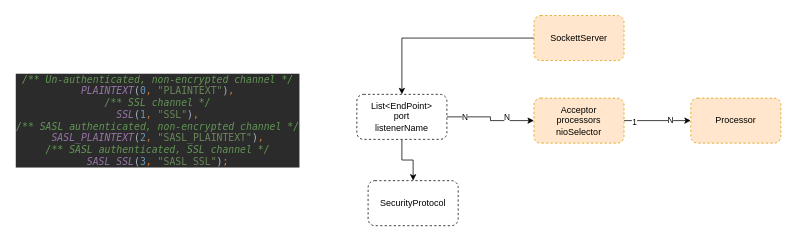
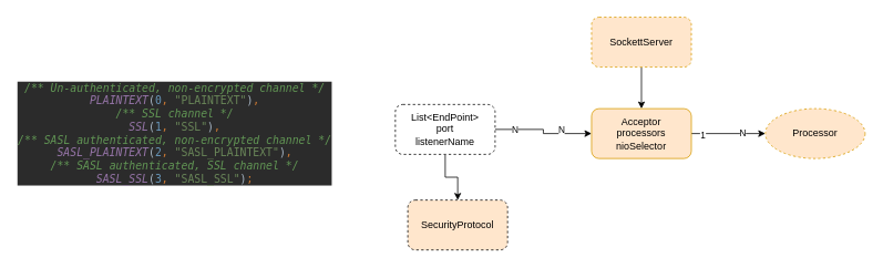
  <mxCell id="0" />
  <mxCell id="1" parent="0" />
- <mxCell id="2" value="" style="edgeStyle=orthogonalEdgeStyle;rounded=0;orthogonalLoop=1;jettySize=auto;html=1;" edge="1" parent="1" source="3" target="14"><mxGeometry relative="1" as="geometry" /></mxCell>
+ <mxCell id="2" value="" style="edgeStyle=orthogonalEdgeStyle;rounded=0;orthogonalLoop=1;jettySize=auto;html=1;" edge="1" parent="1" source="3" target="7"><mxGeometry relative="1" as="geometry" /></mxCell>
  <mxCell id="3" value="SockettServer" style="rounded=1;whiteSpace=wrap;html=1;shadow=0;glass=0;dashed=1;sketch=0;fillColor=#ffe6cc;strokeColor=#d79b00;" vertex="1" parent="1"><mxGeometry x="711" y="20" width="120" height="60" as="geometry" /></mxCell>
  <mxCell id="4" value="" style="edgeStyle=orthogonalEdgeStyle;rounded=0;orthogonalLoop=1;jettySize=auto;html=1;" edge="1" parent="1" source="7" target="8"><mxGeometry relative="1" as="geometry" /></mxCell>
  <mxCell id="5" value="N" style="edgeLabel;html=1;align=center;verticalAlign=middle;resizable=0;points=[];" vertex="1" connectable="0" parent="4"><mxGeometry x="0.378" y="1" relative="1" as="geometry"><mxPoint as="offset" /></mxGeometry></mxCell>
  <mxCell id="6" value="1" style="edgeLabel;html=1;align=center;verticalAlign=middle;resizable=0;points=[];" vertex="1" connectable="0" parent="4"><mxGeometry x="-0.711" y="-1" relative="1" as="geometry"><mxPoint as="offset" /></mxGeometry></mxCell>
- <mxCell id="7" value="Acceptor&lt;br&gt;processors&lt;br&gt;nioSelector" style="rounded=1;whiteSpace=wrap;html=1;shadow=0;glass=0;dashed=1;sketch=0;fillColor=#ffe6cc;strokeColor=#d79b00;" vertex="1" parent="1"><mxGeometry x="711" y="130" width="120" height="60" as="geometry" /></mxCell>
- <mxCell id="8" value="Processor" style="rounded=1;whiteSpace=wrap;html=1;shadow=0;glass=0;dashed=1;sketch=0;fillColor=#ffe6cc;strokeColor=#d79b00;" vertex="1" parent="1"><mxGeometry x="920" y="130" width="120" height="60" as="geometry" /></mxCell>
+ <mxCell id="7" value="Acceptor&lt;br&gt;processors&lt;br&gt;nioSelector" style="rounded=1;whiteSpace=wrap;html=1;shadow=0;glass=0;dashed=0;sketch=0;fillColor=#ffe6cc;strokeColor=#d79b00;" vertex="1" parent="1"><mxGeometry x="711" y="130" width="120" height="60" as="geometry" /></mxCell>
+ <mxCell id="8" value="Processor" style="ellipse;whiteSpace=wrap;html=1;shadow=0;glass=0;dashed=1;sketch=0;fillColor=#ffe6cc;strokeColor=#d79b00;" vertex="1" parent="1"><mxGeometry x="920" y="130" width="120" height="60" as="geometry" /></mxCell>
  <mxCell id="9" value="&lt;pre style=&quot;background-color: rgb(43 , 43 , 43) ; color: rgb(169 , 183 , 198) ; font-family: &amp;#34;jetbrains mono&amp;#34; , monospace ; font-size: 9.8pt&quot;&gt;&lt;span style=&quot;color: rgb(98 , 151 , 85) ; font-style: italic&quot;&gt;/** Un-authenticated, non-encrypted channel */&lt;br&gt;&lt;/span&gt;&lt;span style=&quot;color: rgb(152 , 118 , 170) ; font-style: italic&quot;&gt;PLAINTEXT&lt;/span&gt;(&lt;span style=&quot;color: rgb(104 , 151 , 187)&quot;&gt;0&lt;/span&gt;&lt;span style=&quot;color: rgb(204 , 120 , 50)&quot;&gt;, &lt;/span&gt;&lt;span style=&quot;color: rgb(106 , 135 , 89)&quot;&gt;&quot;PLAINTEXT&quot;&lt;/span&gt;)&lt;span style=&quot;color: rgb(204 , 120 , 50)&quot;&gt;,&lt;br&gt;&lt;/span&gt;&lt;span style=&quot;color: rgb(98 , 151 , 85) ; font-style: italic&quot;&gt;/** SSL channel */&lt;br&gt;&lt;/span&gt;&lt;span style=&quot;color: rgb(152 , 118 , 170) ; font-style: italic&quot;&gt;SSL&lt;/span&gt;(&lt;span style=&quot;color: rgb(104 , 151 , 187)&quot;&gt;1&lt;/span&gt;&lt;span style=&quot;color: rgb(204 , 120 , 50)&quot;&gt;, &lt;/span&gt;&lt;span style=&quot;color: rgb(106 , 135 , 89)&quot;&gt;&quot;SSL&quot;&lt;/span&gt;)&lt;span style=&quot;color: rgb(204 , 120 , 50)&quot;&gt;,&lt;br&gt;&lt;/span&gt;&lt;span style=&quot;color: rgb(98 , 151 , 85) ; font-style: italic&quot;&gt;/** SASL authenticated, non-encrypted channel */&lt;br&gt;&lt;/span&gt;&lt;span style=&quot;color: rgb(152 , 118 , 170) ; font-style: italic&quot;&gt;SASL_PLAINTEXT&lt;/span&gt;(&lt;span style=&quot;color: rgb(104 , 151 , 187)&quot;&gt;2&lt;/span&gt;&lt;span style=&quot;color: rgb(204 , 120 , 50)&quot;&gt;, &lt;/span&gt;&lt;span style=&quot;color: rgb(106 , 135 , 89)&quot;&gt;&quot;SASL_PLAINTEXT&quot;&lt;/span&gt;)&lt;span style=&quot;color: rgb(204 , 120 , 50)&quot;&gt;,&lt;br&gt;&lt;/span&gt;&lt;span style=&quot;color: rgb(98 , 151 , 85) ; font-style: italic&quot;&gt;/** SASL authenticated, SSL channel */&lt;br&gt;&lt;/span&gt;&lt;span style=&quot;color: rgb(152 , 118 , 170) ; font-style: italic&quot;&gt;SASL_SSL&lt;/span&gt;(&lt;span style=&quot;color: rgb(104 , 151 , 187)&quot;&gt;3&lt;/span&gt;&lt;span style=&quot;color: rgb(204 , 120 , 50)&quot;&gt;, &lt;/span&gt;&lt;span style=&quot;color: rgb(106 , 135 , 89)&quot;&gt;&quot;SASL_SSL&quot;&lt;/span&gt;)&lt;span style=&quot;color: rgb(204 , 120 , 50)&quot;&gt;;&lt;/span&gt;&lt;/pre&gt;" style="text;html=1;strokeColor=none;fillColor=none;align=center;verticalAlign=middle;whiteSpace=wrap;rounded=0;shadow=0;glass=0;dashed=1;sketch=0;" vertex="1" parent="1"><mxGeometry x="20" y="80" width="380" height="160" as="geometry" /></mxCell>
  <mxCell id="10" value="" style="edgeStyle=orthogonalEdgeStyle;rounded=0;orthogonalLoop=1;jettySize=auto;html=1;" edge="1" parent="1" source="14" target="15"><mxGeometry relative="1" as="geometry" /></mxCell>
  <mxCell id="11" value="" style="edgeStyle=orthogonalEdgeStyle;rounded=0;orthogonalLoop=1;jettySize=auto;html=1;" edge="1" parent="1" source="14" target="7"><mxGeometry relative="1" as="geometry" /></mxCell>
  <mxCell id="12" value="N" style="edgeLabel;html=1;align=center;verticalAlign=middle;resizable=0;points=[];" vertex="1" connectable="0" parent="11"><mxGeometry x="-0.56" y="-1" relative="1" as="geometry"><mxPoint x="52" y="-1" as="offset" /></mxGeometry></mxCell>
  <mxCell id="13" value="N" style="edgeLabel;html=1;align=center;verticalAlign=middle;resizable=0;points=[];" vertex="1" connectable="0" parent="11"><mxGeometry x="-0.62" relative="1" as="geometry"><mxPoint as="offset" /></mxGeometry></mxCell>
  <mxCell id="14" value="List&amp;lt;EndPoint&amp;gt;&lt;br&gt;port&lt;br&gt;listenerName" style="rounded=1;whiteSpace=wrap;html=1;shadow=0;glass=0;dashed=1;sketch=0;" vertex="1" parent="1"><mxGeometry x="475" y="125" width="120" height="60" as="geometry" /></mxCell>
- <mxCell id="15" value="SecurityProtocol" style="rounded=1;whiteSpace=wrap;html=1;shadow=0;glass=0;dashed=1;sketch=0;" vertex="1" parent="1"><mxGeometry x="490" y="240" width="120" height="60" as="geometry" /></mxCell>
+ <mxCell id="15" value="SecurityProtocol" style="rounded=1;whiteSpace=wrap;html=1;shadow=0;glass=0;dashed=1;sketch=0;fillColor=#ffe6cc;" vertex="1" parent="1"><mxGeometry x="490" y="240" width="120" height="60" as="geometry" /></mxCell>
